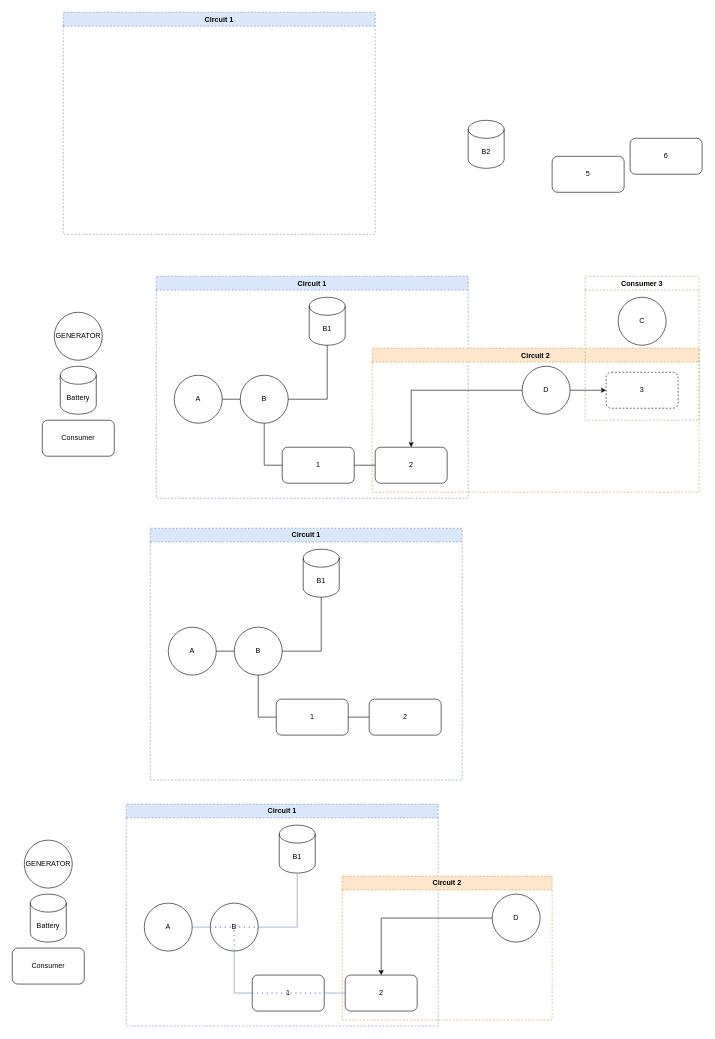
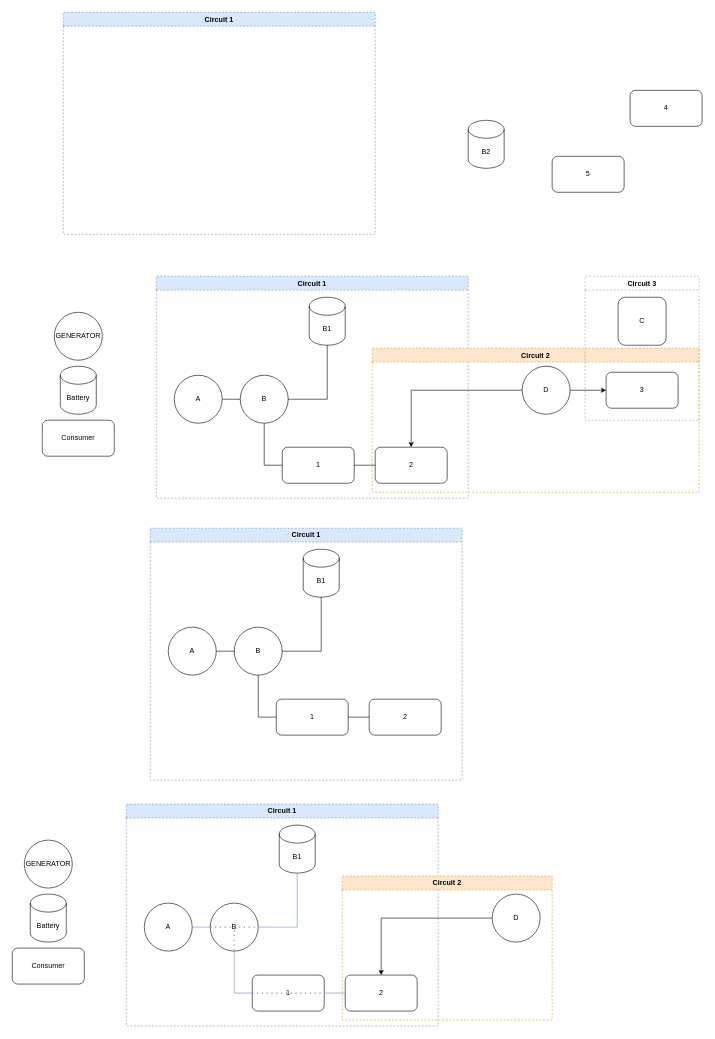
  <mxCell id="0" />
  <mxCell id="1" parent="0" />
  <mxCell id="2" value="Circuit 1" style="swimlane;whiteSpace=wrap;html=1;fillColor=#dae8fc;strokeColor=#6c8ebf;dashed=1;" vertex="1" parent="1"><mxGeometry x="260" y="460" width="520" height="370" as="geometry" /></mxCell>
  <mxCell id="3" value="Circuit 2" style="swimlane;whiteSpace=wrap;html=1;fillColor=#ffe6cc;strokeColor=#d79b00;dashed=1;" vertex="1" parent="1"><mxGeometry x="620" y="580" width="545" height="240" as="geometry" /></mxCell>
- <mxCell id="4" value="Consumer 3" style="swimlane;whiteSpace=wrap;html=1;fillColor=none;strokeColor=#82b366;dashed=1;" vertex="1" parent="3"><mxGeometry x="355" y="-120" width="190" height="240" as="geometry"><mxRectangle x="650" y="420" width="90" height="30" as="alternateBounds" /></mxGeometry></mxCell>
- <mxCell id="5" value="C" style="ellipse;whiteSpace=wrap;html=1;aspect=fixed;" vertex="1" parent="3"><mxGeometry x="410" y="-85" width="80" height="80" as="geometry" /></mxCell>
+ <mxCell id="4" value="Circuit 3" style="swimlane;whiteSpace=wrap;html=1;fillColor=none;strokeColor=#82b366;dashed=1;" vertex="1" parent="3"><mxGeometry x="355" y="-120" width="190" height="240" as="geometry"><mxRectangle x="650" y="420" width="90" height="30" as="alternateBounds" /></mxGeometry></mxCell>
+ <mxCell id="5" value="C" style="whiteSpace=wrap;html=1;aspect=fixed;rounded=1;" vertex="1" parent="3"><mxGeometry x="410" y="-85" width="80" height="80" as="geometry" /></mxCell>
  <mxCell id="6" value="D" style="ellipse;whiteSpace=wrap;html=1;aspect=fixed;" vertex="1" parent="3"><mxGeometry x="250" y="30" width="80" height="80" as="geometry" /></mxCell>
- <mxCell id="7" value="3" style="rounded=1;whiteSpace=wrap;html=1;dashed=1;" vertex="1" parent="3"><mxGeometry x="390" y="40" width="120" height="60" as="geometry" /></mxCell>
+ <mxCell id="7" value="3" style="rounded=1;whiteSpace=wrap;html=1;" vertex="1" parent="3"><mxGeometry x="390" y="40" width="120" height="60" as="geometry" /></mxCell>
  <mxCell id="8" value="" style="endArrow=classic;html=1;rounded=0;exitX=1;exitY=0.5;exitDx=0;exitDy=0;entryX=0;entryY=0.5;entryDx=0;entryDy=0;" edge="1" parent="3" source="6" target="7"><mxGeometry width="50" height="50" relative="1" as="geometry"><mxPoint x="110" y="-90" as="sourcePoint" /><mxPoint x="160" y="-140" as="targetPoint" /><Array as="points" /></mxGeometry></mxCell>
  <mxCell id="9" value="GENERATOR" style="ellipse;whiteSpace=wrap;html=1;aspect=fixed;" vertex="1" parent="1"><mxGeometry x="90" y="520" width="80" height="80" as="geometry" /></mxCell>
  <mxCell id="10" value="Battery" style="shape=cylinder3;whiteSpace=wrap;html=1;boundedLbl=1;backgroundOutline=1;size=15;" vertex="1" parent="1"><mxGeometry x="100" y="610" width="60" height="80" as="geometry" /></mxCell>
  <mxCell id="11" value="Consumer" style="rounded=1;whiteSpace=wrap;html=1;" vertex="1" parent="1"><mxGeometry x="70" y="700" width="120" height="60" as="geometry" /></mxCell>
  <mxCell id="12" value="A" style="ellipse;whiteSpace=wrap;html=1;aspect=fixed;" vertex="1" parent="1"><mxGeometry x="290" y="625" width="80" height="80" as="geometry" /></mxCell>
  <mxCell id="13" value="B" style="ellipse;whiteSpace=wrap;html=1;aspect=fixed;" vertex="1" parent="1"><mxGeometry x="400" y="625" width="80" height="80" as="geometry" /></mxCell>
  <mxCell id="14" value="B1" style="shape=cylinder3;whiteSpace=wrap;html=1;boundedLbl=1;backgroundOutline=1;size=15;" vertex="1" parent="1"><mxGeometry x="515" y="495" width="60" height="80" as="geometry" /></mxCell>
  <mxCell id="15" value="&lt;div&gt;B2&lt;/div&gt;" style="shape=cylinder3;whiteSpace=wrap;html=1;boundedLbl=1;backgroundOutline=1;size=15;" vertex="1" parent="1"><mxGeometry x="780" y="200" width="60" height="80" as="geometry" /></mxCell>
  <mxCell id="16" value="1" style="rounded=1;whiteSpace=wrap;html=1;" vertex="1" parent="1"><mxGeometry x="470" y="745" width="120" height="60" as="geometry" /></mxCell>
  <mxCell id="17" value="2" style="rounded=1;whiteSpace=wrap;html=1;" vertex="1" parent="1"><mxGeometry x="625" y="745" width="120" height="60" as="geometry" /></mxCell>
+ <mxCell id="18" value="4" style="rounded=1;whiteSpace=wrap;html=1;" vertex="1" parent="1"><mxGeometry x="1050" y="150" width="120" height="60" as="geometry" /></mxCell>
  <mxCell id="19" value="5" style="rounded=1;whiteSpace=wrap;html=1;" vertex="1" parent="1"><mxGeometry x="920" y="260" width="120" height="60" as="geometry" /></mxCell>
- <mxCell id="20" value="6" style="rounded=1;whiteSpace=wrap;html=1;" vertex="1" parent="1"><mxGeometry x="1050" y="230" width="120" height="60" as="geometry" /></mxCell>
  <mxCell id="21" value="" style="endArrow=none;html=1;rounded=0;exitX=1;exitY=0.5;exitDx=0;exitDy=0;" edge="1" parent="1" source="12" target="13"><mxGeometry width="50" height="50" relative="1" as="geometry"><mxPoint x="425" y="605" as="sourcePoint" /><mxPoint x="475" y="555" as="targetPoint" /></mxGeometry></mxCell>
  <mxCell id="22" value="" style="endArrow=none;html=1;rounded=0;exitX=1;exitY=0.5;exitDx=0;exitDy=0;entryX=0.5;entryY=1;entryDx=0;entryDy=0;entryPerimeter=0;" edge="1" parent="1" source="13" target="14"><mxGeometry width="50" height="50" relative="1" as="geometry"><mxPoint x="547.5" y="725" as="sourcePoint" /><mxPoint x="542.5" y="615" as="targetPoint" /><Array as="points"><mxPoint x="545" y="665" /></Array></mxGeometry></mxCell>
  <mxCell id="23" value="" style="endArrow=none;html=1;rounded=0;exitX=0.5;exitY=1;exitDx=0;exitDy=0;entryX=0;entryY=0.5;entryDx=0;entryDy=0;" edge="1" parent="1" source="13" target="16"><mxGeometry width="50" height="50" relative="1" as="geometry"><mxPoint x="425" y="605" as="sourcePoint" /><mxPoint x="535" y="775" as="targetPoint" /><Array as="points"><mxPoint x="440" y="775" /></Array></mxGeometry></mxCell>
  <mxCell id="24" value="" style="endArrow=none;html=1;rounded=0;exitX=1;exitY=0.5;exitDx=0;exitDy=0;entryX=0;entryY=0.5;entryDx=0;entryDy=0;" edge="1" parent="1" source="16" target="17"><mxGeometry width="50" height="50" relative="1" as="geometry"><mxPoint x="535" y="570" as="sourcePoint" /><mxPoint x="585" y="520" as="targetPoint" /></mxGeometry></mxCell>
  <mxCell id="25" value="" style="endArrow=classic;html=1;rounded=0;entryX=0.5;entryY=0;entryDx=0;entryDy=0;exitX=0;exitY=0.5;exitDx=0;exitDy=0;" edge="1" parent="1" source="6" target="17"><mxGeometry width="50" height="50" relative="1" as="geometry"><mxPoint x="610" y="570" as="sourcePoint" /><mxPoint x="660" y="520" as="targetPoint" /><Array as="points"><mxPoint x="685" y="650" /></Array></mxGeometry></mxCell>
  <mxCell id="26" value="Circuit 1" style="swimlane;whiteSpace=wrap;html=1;fillColor=#dae8fc;strokeColor=#6c8ebf;dashed=1;" vertex="1" parent="1"><mxGeometry x="105" y="20" width="520" height="370" as="geometry" /></mxCell>
  <mxCell id="27" value="Circuit 1" style="swimlane;whiteSpace=wrap;html=1;fillColor=#dae8fc;strokeColor=#6c8ebf;dashed=1;" vertex="1" parent="1"><mxGeometry x="250" y="880" width="520" height="420" as="geometry" /></mxCell>
  <mxCell id="28" value="A" style="ellipse;whiteSpace=wrap;html=1;aspect=fixed;" vertex="1" parent="1"><mxGeometry x="280" y="1045" width="80" height="80" as="geometry" /></mxCell>
  <mxCell id="29" value="B" style="ellipse;whiteSpace=wrap;html=1;aspect=fixed;" vertex="1" parent="1"><mxGeometry x="390" y="1045" width="80" height="80" as="geometry" /></mxCell>
  <mxCell id="30" value="B1" style="shape=cylinder3;whiteSpace=wrap;html=1;boundedLbl=1;backgroundOutline=1;size=15;" vertex="1" parent="1"><mxGeometry x="505" y="915" width="60" height="80" as="geometry" /></mxCell>
  <mxCell id="31" value="1" style="rounded=1;whiteSpace=wrap;html=1;" vertex="1" parent="1"><mxGeometry x="460" y="1165" width="120" height="60" as="geometry" /></mxCell>
  <mxCell id="32" value="2" style="rounded=1;whiteSpace=wrap;html=1;" vertex="1" parent="1"><mxGeometry x="615" y="1165" width="120" height="60" as="geometry" /></mxCell>
  <mxCell id="33" value="" style="endArrow=none;html=1;rounded=0;exitX=1;exitY=0.5;exitDx=0;exitDy=0;" edge="1" parent="1" source="28" target="29"><mxGeometry width="50" height="50" relative="1" as="geometry"><mxPoint x="415" y="1025" as="sourcePoint" /><mxPoint x="465" y="975" as="targetPoint" /></mxGeometry></mxCell>
  <mxCell id="34" value="" style="endArrow=none;html=1;rounded=0;exitX=1;exitY=0.5;exitDx=0;exitDy=0;entryX=0.5;entryY=1;entryDx=0;entryDy=0;entryPerimeter=0;" edge="1" parent="1" source="29" target="30"><mxGeometry width="50" height="50" relative="1" as="geometry"><mxPoint x="537.5" y="1145" as="sourcePoint" /><mxPoint x="532.5" y="1035" as="targetPoint" /><Array as="points"><mxPoint x="535" y="1085" /></Array></mxGeometry></mxCell>
  <mxCell id="35" value="" style="endArrow=none;html=1;rounded=0;exitX=0.5;exitY=1;exitDx=0;exitDy=0;entryX=0;entryY=0.5;entryDx=0;entryDy=0;" edge="1" parent="1" source="29" target="31"><mxGeometry width="50" height="50" relative="1" as="geometry"><mxPoint x="415" y="1025" as="sourcePoint" /><mxPoint x="525" y="1195" as="targetPoint" /><Array as="points"><mxPoint x="430" y="1195" /></Array></mxGeometry></mxCell>
  <mxCell id="36" value="" style="endArrow=none;html=1;rounded=0;exitX=1;exitY=0.5;exitDx=0;exitDy=0;entryX=0;entryY=0.5;entryDx=0;entryDy=0;" edge="1" parent="1" source="31" target="32"><mxGeometry width="50" height="50" relative="1" as="geometry"><mxPoint x="525" y="990" as="sourcePoint" /><mxPoint x="575" y="940" as="targetPoint" /></mxGeometry></mxCell>
  <mxCell id="37" value="Circuit 1" style="swimlane;whiteSpace=wrap;html=1;fillColor=#dae8fc;strokeColor=#6c8ebf;dashed=1;" vertex="1" parent="1"><mxGeometry y="1340" width="520" height="370" as="geometry" x="210" /></mxCell>
  <mxCell id="38" value="Circuit 2" style="swimlane;whiteSpace=wrap;html=1;fillColor=#ffe6cc;strokeColor=#d79b00;dashed=1;" vertex="1" parent="1"><mxGeometry x="570" y="1460" width="350" height="240" as="geometry" /></mxCell>
  <mxCell id="39" value="D" style="ellipse;whiteSpace=wrap;html=1;aspect=fixed;" vertex="1" parent="38"><mxGeometry x="250" y="30" width="80" height="80" as="geometry" /></mxCell>
  <mxCell id="40" value="GENERATOR" style="ellipse;whiteSpace=wrap;html=1;aspect=fixed;" vertex="1" parent="1"><mxGeometry x="40" y="1400" width="80" height="80" as="geometry" /></mxCell>
  <mxCell id="41" value="Battery" style="shape=cylinder3;whiteSpace=wrap;html=1;boundedLbl=1;backgroundOutline=1;size=15;" vertex="1" parent="1"><mxGeometry x="50" y="1490" width="60" height="80" as="geometry" /></mxCell>
  <mxCell id="42" value="Consumer" style="rounded=1;whiteSpace=wrap;html=1;" vertex="1" parent="1"><mxGeometry x="20" y="1580" width="120" height="60" as="geometry" /></mxCell>
  <mxCell id="43" value="A" style="ellipse;whiteSpace=wrap;html=1;aspect=fixed;" vertex="1" parent="1"><mxGeometry x="240" y="1505" width="80" height="80" as="geometry" /></mxCell>
  <mxCell id="44" value="B" style="ellipse;whiteSpace=wrap;html=1;aspect=fixed;" vertex="1" parent="1"><mxGeometry x="350" y="1505" width="80" height="80" as="geometry" /></mxCell>
  <mxCell id="45" value="B1" style="shape=cylinder3;whiteSpace=wrap;html=1;boundedLbl=1;backgroundOutline=1;size=15;" vertex="1" parent="1"><mxGeometry x="465" y="1375" width="60" height="80" as="geometry" /></mxCell>
  <mxCell id="46" value="1" style="rounded=1;whiteSpace=wrap;html=1;" vertex="1" parent="1"><mxGeometry x="420" y="1625" width="120" height="60" as="geometry" /></mxCell>
  <mxCell id="47" value="2" style="rounded=1;whiteSpace=wrap;html=1;" vertex="1" parent="1"><mxGeometry x="575" y="1625" width="120" height="60" as="geometry" /></mxCell>
  <mxCell id="48" value="" style="endArrow=none;html=1;rounded=0;exitX=1;exitY=0.5;exitDx=0;exitDy=0;fillColor=#dae8fc;strokeColor=#6c8ebf;" edge="1" parent="1" source="43" target="44"><mxGeometry width="50" height="50" relative="1" as="geometry"><mxPoint x="375" y="1485" as="sourcePoint" /><mxPoint x="425" y="1435" as="targetPoint" /></mxGeometry></mxCell>
  <mxCell id="49" value="" style="endArrow=none;html=1;rounded=0;exitX=1;exitY=0.5;exitDx=0;exitDy=0;entryX=0.5;entryY=1;entryDx=0;entryDy=0;entryPerimeter=0;fillColor=#dae8fc;strokeColor=#6c8ebf;" edge="1" parent="1" source="44" target="45"><mxGeometry width="50" height="50" relative="1" as="geometry"><mxPoint x="497.5" y="1605" as="sourcePoint" /><mxPoint x="492.5" y="1495" as="targetPoint" /><Array as="points"><mxPoint x="495" y="1545" /></Array></mxGeometry></mxCell>
  <mxCell id="50" value="" style="endArrow=none;html=1;rounded=0;exitX=0.5;exitY=1;exitDx=0;exitDy=0;entryX=0;entryY=0.5;entryDx=0;entryDy=0;fillColor=#dae8fc;strokeColor=#6c8ebf;" edge="1" parent="1" source="44" target="46"><mxGeometry width="50" height="50" relative="1" as="geometry"><mxPoint x="375" y="1485" as="sourcePoint" /><mxPoint x="485" y="1655" as="targetPoint" /><Array as="points"><mxPoint x="390" y="1655" /></Array></mxGeometry></mxCell>
  <mxCell id="51" value="" style="endArrow=none;html=1;rounded=0;exitX=1;exitY=0.5;exitDx=0;exitDy=0;entryX=0;entryY=0.5;entryDx=0;entryDy=0;fillColor=#dae8fc;strokeColor=#6c8ebf;" edge="1" parent="1" source="46" target="47"><mxGeometry width="50" height="50" relative="1" as="geometry"><mxPoint x="485" y="1450" as="sourcePoint" /><mxPoint x="535" y="1400" as="targetPoint" /></mxGeometry></mxCell>
  <mxCell id="52" value="" style="endArrow=none;dashed=1;html=1;dashPattern=1 3;strokeWidth=2;rounded=0;exitX=0;exitY=0.5;exitDx=0;exitDy=0;entryX=1;entryY=0.5;entryDx=0;entryDy=0;fillColor=#dae8fc;strokeColor=#6c8ebf;" edge="1" parent="1" source="46" target="46"><mxGeometry width="50" height="50" relative="1" as="geometry"><mxPoint x="610" y="1300" as="sourcePoint" /><mxPoint x="660" y="1250" as="targetPoint" /></mxGeometry></mxCell>
  <mxCell id="53" value="" style="endArrow=classic;html=1;rounded=0;entryX=0.5;entryY=0;entryDx=0;entryDy=0;exitX=0;exitY=0.5;exitDx=0;exitDy=0;" edge="1" parent="1" source="39" target="47"><mxGeometry width="50" height="50" relative="1" as="geometry"><mxPoint x="560" y="1450" as="sourcePoint" /><mxPoint x="610" y="1400" as="targetPoint" /><Array as="points"><mxPoint x="635" y="1530" /></Array></mxGeometry></mxCell>
  <mxCell id="54" value="" style="endArrow=none;dashed=1;html=1;dashPattern=1 3;strokeWidth=2;rounded=0;exitX=0;exitY=0.5;exitDx=0;exitDy=0;entryX=1;entryY=0.5;entryDx=0;entryDy=0;fillColor=#dae8fc;strokeColor=#6c8ebf;" edge="1" parent="1" source="44" target="44"><mxGeometry width="50" height="50" relative="1" as="geometry"><mxPoint x="430" y="1665" as="sourcePoint" /><mxPoint x="550" y="1665" as="targetPoint" /></mxGeometry></mxCell>
  <mxCell id="55" value="" style="endArrow=none;dashed=1;html=1;dashPattern=1 3;strokeWidth=2;rounded=0;entryX=0.5;entryY=1;entryDx=0;entryDy=0;fillColor=#dae8fc;strokeColor=#6c8ebf;" edge="1" parent="1" target="44"><mxGeometry width="50" height="50" relative="1" as="geometry"><mxPoint x="390" y="1550" as="sourcePoint" /><mxPoint x="440" y="1555" as="targetPoint" /></mxGeometry></mxCell>
